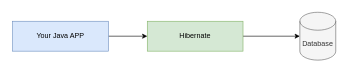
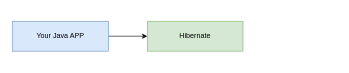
  <mxCell id="0" />
  <mxCell id="1" parent="0" />
  <mxCell id="2" style="edgeStyle=orthogonalEdgeStyle;rounded=0;orthogonalLoop=1;jettySize=auto;html=1;" edge="1" parent="1" source="3" target="5"><mxGeometry relative="1" as="geometry" /></mxCell>
  <mxCell id="3" value="Your Java APP" style="rounded=0;whiteSpace=wrap;html=1;fillColor=#dae8fc;strokeColor=#6c8ebf;" vertex="1" parent="1"><mxGeometry x="20" y="35" width="160" height="50" as="geometry" /></mxCell>
- <mxCell id="4" style="edgeStyle=orthogonalEdgeStyle;rounded=0;orthogonalLoop=1;jettySize=auto;html=1;" edge="1" parent="1" source="5" target="6"><mxGeometry relative="1" as="geometry" /></mxCell>
  <mxCell id="5" value="Hibernate" style="rounded=0;whiteSpace=wrap;html=1;fillColor=#d5e8d4;strokeColor=#82b366;" vertex="1" parent="1"><mxGeometry x="245" y="35" width="160" height="50" as="geometry" /></mxCell>
- <mxCell id="6" value="Database" style="shape=cylinder3;whiteSpace=wrap;html=1;boundedLbl=1;backgroundOutline=1;size=15;fillColor=#f5f5f5;fontColor=#333333;strokeColor=#666666;" vertex="1" parent="1"><mxGeometry x="500" y="20" width="60" height="80" as="geometry" /></mxCell>
